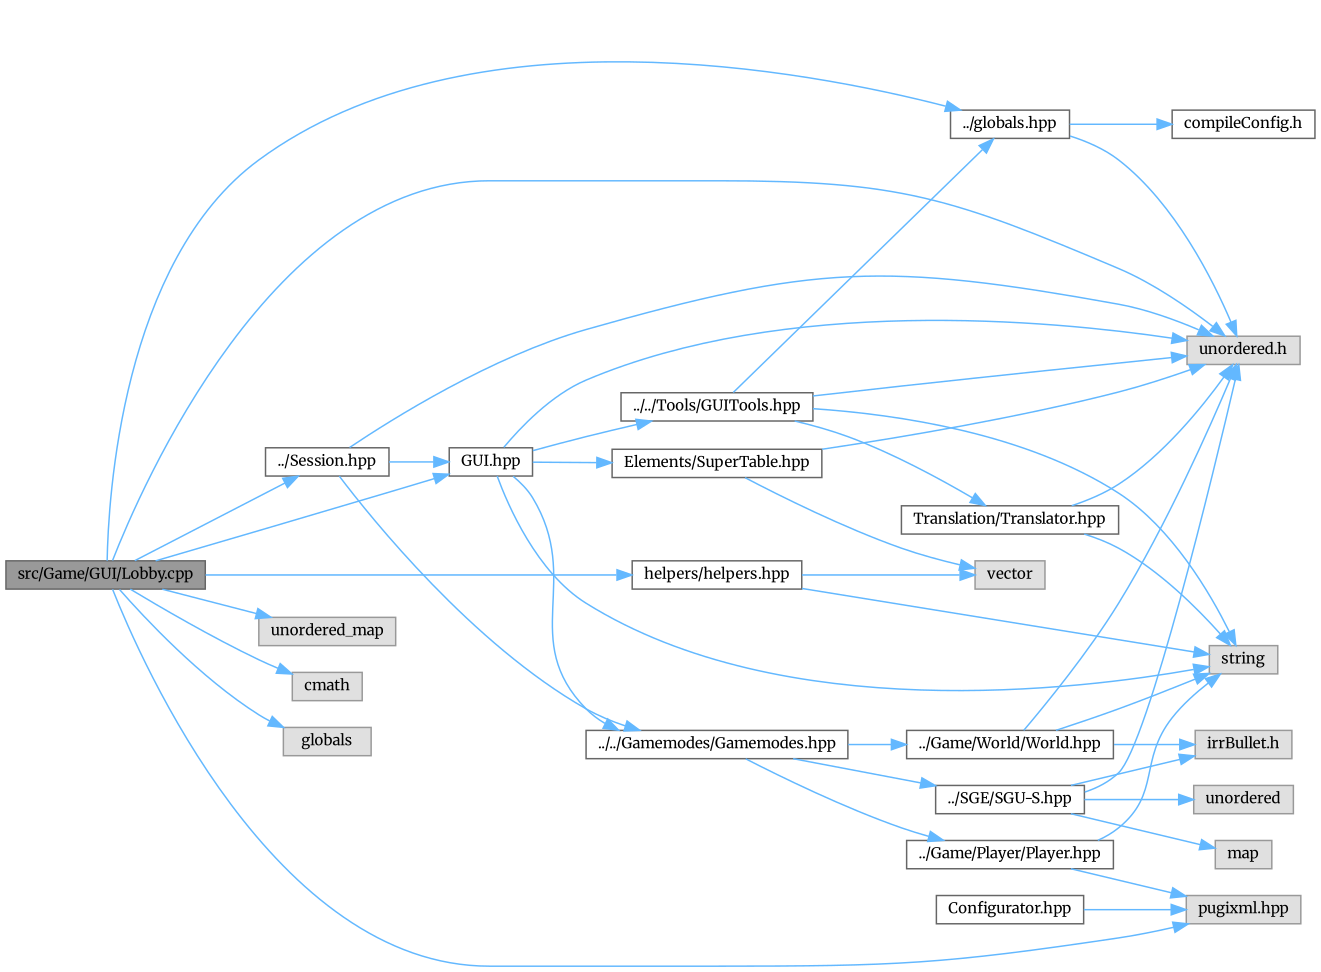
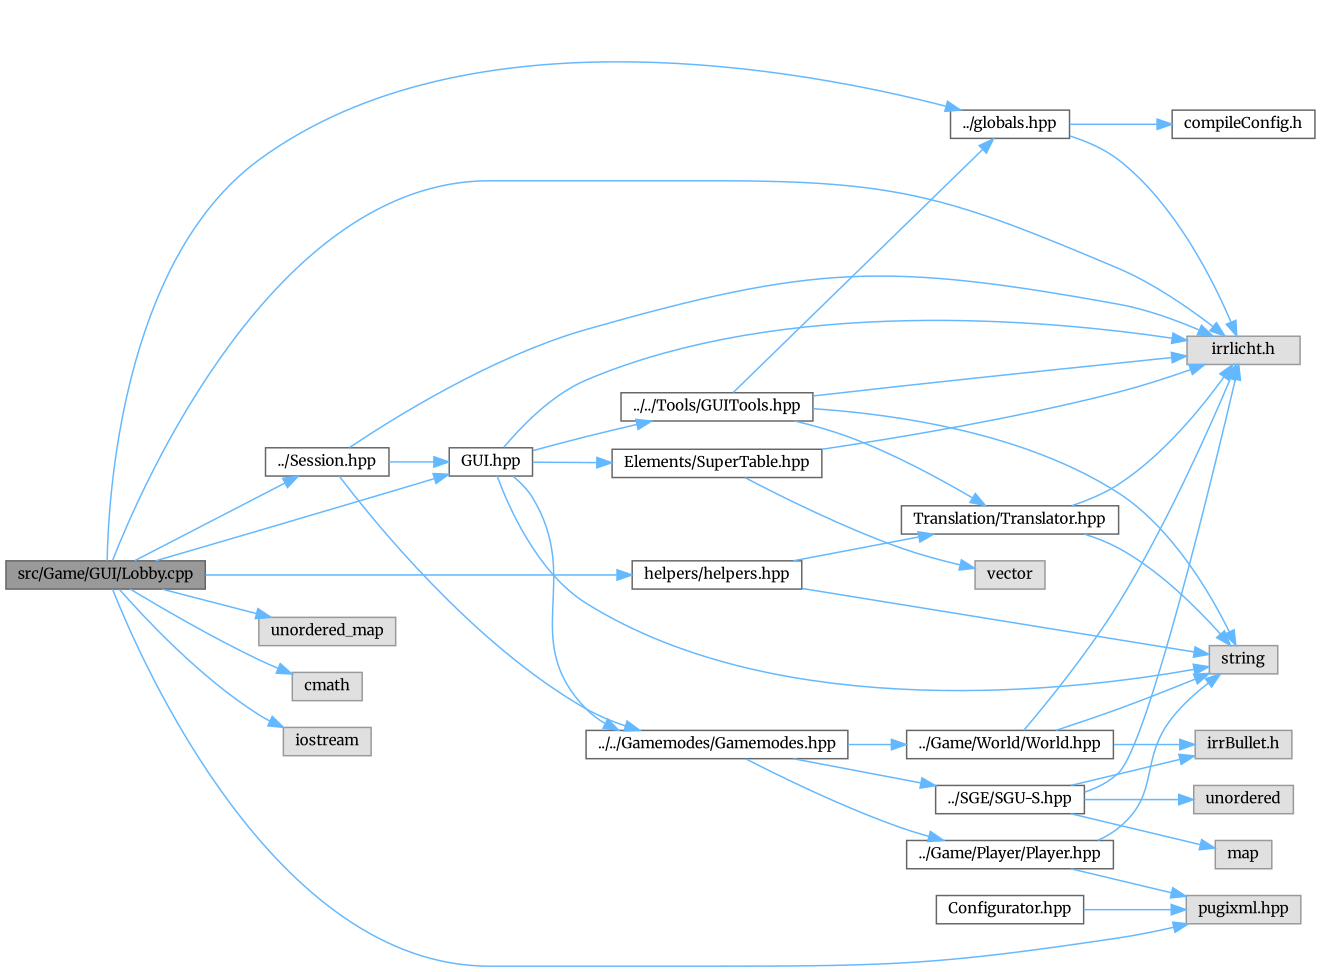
  digraph {
    fontname=Merriweather
    rankdir=LR
    node [color=grey40 fillcolor=white fontname=Merriweather fontsize=10 shape=box style=filled]
    edge [color=steelblue1 fontname=Merriweather fontsize=10 labelfontname=Helvetica labelfontsize=10 style=solid]
    n1 [color=gray40 fillcolor=grey60 fontcolor=black height=0.2 label="src/Game/GUI/Lobby.cpp" width=0.4]
    n2 [height=0.2 label="GUI.hpp" width=0.4]
-   n3 [color=grey60 fillcolor="#E0E0E0" height=0.2 label="unordered.h" width=0.4]
+   n3 [color=grey60 fillcolor="#E0E0E0" height=0.2 label="irrlicht.h" width=0.4]
    n4 [height=0.2 label="../globals.hpp" width=0.4]
    n5 [color=grey60 fillcolor="#E0E0E0" height=0.2 label="pugixml.hpp" width=0.4]
    n6 [height=0.2 label="helpers/helpers.hpp" width=0.4]
    n7 [color=grey60 fillcolor="#E0E0E0" height=0.2 label=unordered_map width=0.4]
    n8 [color=grey60 fillcolor="#E0E0E0" height=0.2 label=cmath width=0.4]
-   n9 [color=grey60 fillcolor="#E0E0E0" height=0.2 label=globals width=0.4]
+   n9 [color=grey60 fillcolor="#E0E0E0" height=0.2 label=iostream width=0.4]
    n10 [height=0.2 label="../Session.hpp" width=0.4]
    n11 [color=grey60 fillcolor="#E0E0E0" height=0.2 label=string width=0.4]
    n12 [height=0.2 label="../../Tools/GUITools.hpp" width=0.4]
    n13 [height=0.2 label="../../Gamemodes/Gamemodes.hpp" width=0.4]
    n14 [height=0.2 label="Elements/SuperTable.hpp" width=0.4]
    n15 [height=0.2 label="compileConfig.h" width=0.4]
    n16 [color=grey60 fillcolor="#E0E0E0" height=0.2 label=vector width=0.4]
    n17 [height=0.2 label="Translation/Translator.hpp" width=0.4]
    n18 [height=0.2 label="../Game/Player/Player.hpp" width=0.4]
    n19 [height=0.2 label="../Game/World/World.hpp" width=0.4]
    n20 [height=0.2 label="../SGE/SGU-S.hpp" width=0.4]
    n21 [height=0.2 label="Configurator.hpp" width=0.4]
    n22 [color=grey60 fillcolor="#E0E0E0" height=0.2 label="irrBullet.h" width=0.4]
    n23 [color=grey60 fillcolor="#E0E0E0" height=0.2 label=unordered width=0.4]
    n24 [color=grey60 fillcolor="#E0E0E0" height=0.2 label=map width=0.4]
    n1 -> n2
    n1 -> n3
    n1 -> n4
    n1 -> n5
    n1 -> n6
    n1 -> n7
    n1 -> n8
    n1 -> n9
    n1 -> n10
    n2 -> n3
    n2 -> n11
    n2 -> n12
    n2 -> n13
    n2 -> n14
    n4 -> n3
    n4 -> n15
    n6 -> n11
-   n6 -> n16
+   n6 -> n17
    n10 -> n2
    n10 -> n3
    n10 -> n13
    n12 -> n3
    n12 -> n4
    n12 -> n11
    n12 -> n17
    n13 -> n18
    n13 -> n19
    n13 -> n20
    n14 -> n3
    n14 -> n16
    n17 -> n3
    n17 -> n11
    n18 -> n5
    n18 -> n11
    n19 -> n3
    n19 -> n11
    n19 -> n22
    n20 -> n3
    n20 -> n22
    n20 -> n23
    n20 -> n24
    n21 -> n5
  }
